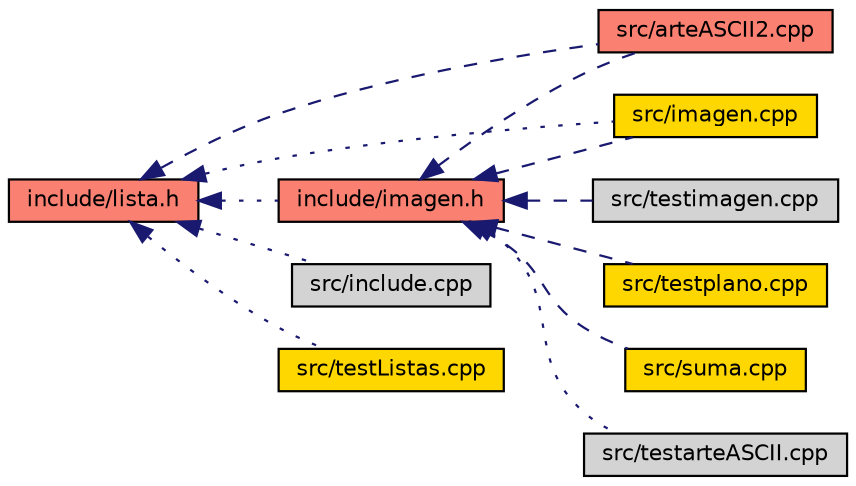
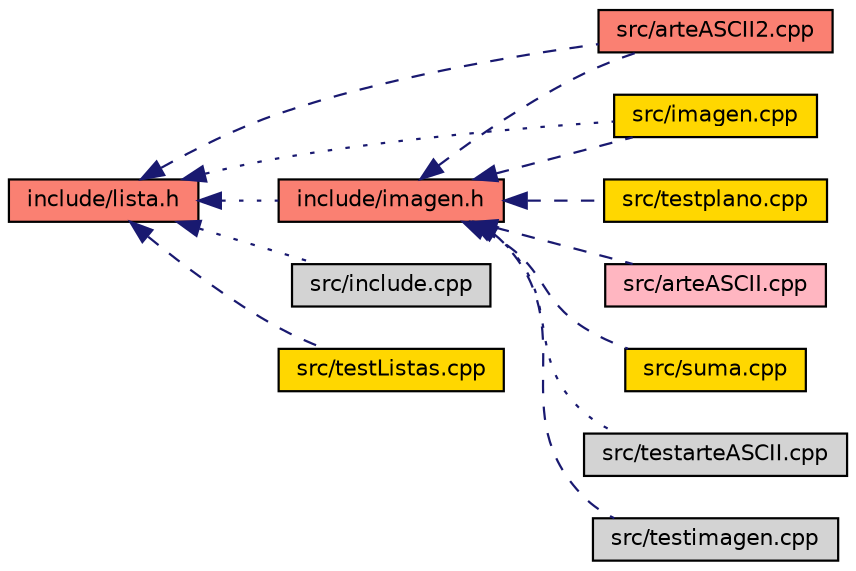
  digraph {
    rankdir=LR
    node [color=black fillcolor=gold fontname=Helvetica fontsize=10 shape=record style=filled]
    edge [color=midnightblue dir=back fontname=Helvetica fontsize=10 labelfontname=Helvetica labelfontsize=10 style=dashed]
    n1 [fillcolor=salmon fontcolor=black height=0.2 label="include/lista.h" width=0.4]
    n2 [fillcolor=salmon height=0.2 label="include/imagen.h" width=0.4]
    n3 [fillcolor=salmon height=0.2 label="src/arteASCII2.cpp" width=0.4]
    n4 [height=0.2 label="src/imagen.cpp" width=0.4]
    n5 [fillcolor=lightgrey height=0.2 label="src/include.cpp" width=0.4]
    n6 [height=0.2 label="src/testListas.cpp" width=0.4]
+   n7 [fillcolor=lightpink height=0.2 label="src/arteASCII.cpp" width=0.4]
    n8 [height=0.2 label="src/suma.cpp" width=0.4]
    n9 [fillcolor=lightgrey height=0.2 label="src/testarteASCII.cpp" width=0.4]
    n10 [fillcolor=lightgrey height=0.2 label="src/testimagen.cpp" width=0.4]
    n11 [height=0.2 label="src/testplano.cpp" width=0.4]
    n1 -> n2 [style=dotted]
    n1 -> n3
    n1 -> n4 [style=dotted]
    n1 -> n5 [style=dotted]
-   n1 -> n6 [style=dotted]
+   n1 -> n6
    n2 -> n3
    n2 -> n4
+   n2 -> n7
    n2 -> n8
    n2 -> n9 [style=dotted]
    n2 -> n10
    n2 -> n11
  }
